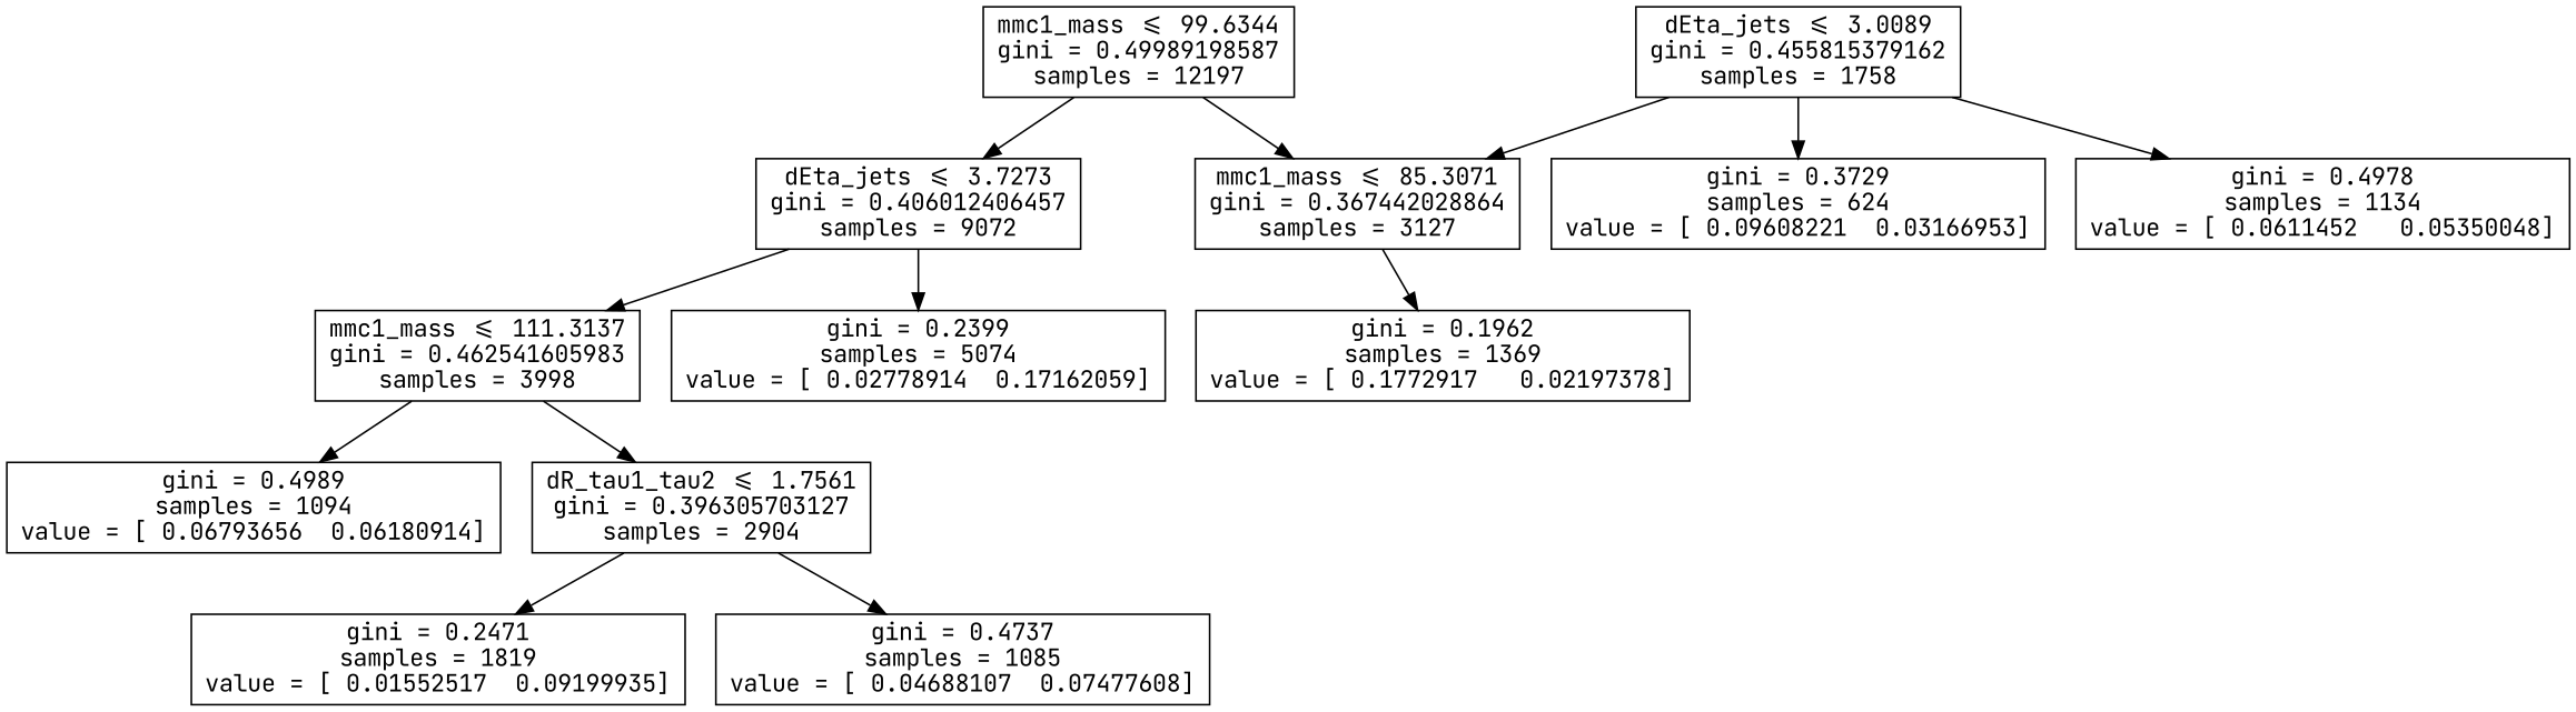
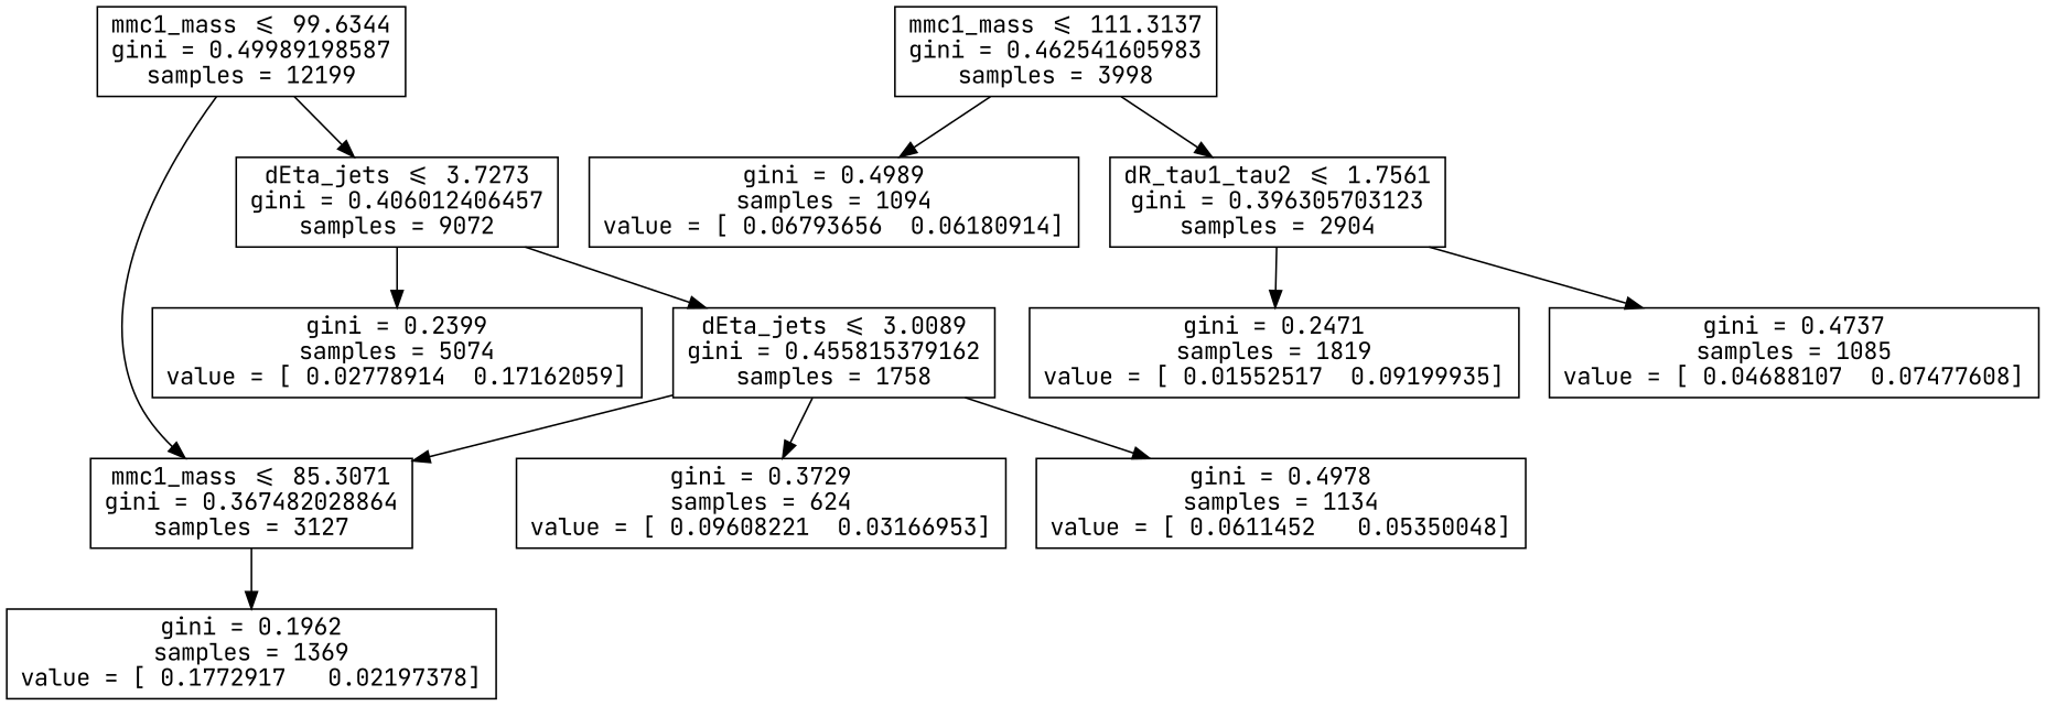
  digraph {
    fontname="JetBrains Mono"
    node [fontname="JetBrains Mono" shape=box]
    edge [fontname="JetBrains Mono"]
-   n1 [label="mmc1_mass <= 99.6344\ngini = 0.49989198587\nsamples = 12197"]
-   n2 [label="mmc1_mass <= 85.3071\ngini = 0.367442028864\nsamples = 3127"]
+   n1 [label="mmc1_mass <= 99.6344\ngini = 0.49989198587\nsamples = 12199"]
+   n2 [label="mmc1_mass <= 85.3071\ngini = 0.367482028864\nsamples = 3127"]
    n3 [label="dEta_jets <= 3.7273\ngini = 0.406012406457\nsamples = 9072"]
    n4 [label="gini = 0.1962\nsamples = 1369\nvalue = [ 0.1772917   0.02197378]"]
    n5 [label="mmc1_mass <= 111.3137\ngini = 0.462541605983\nsamples = 3998"]
    n6 [label="gini = 0.2399\nsamples = 5074\nvalue = [ 0.02778914  0.17162059]"]
    n7 [label="dEta_jets <= 3.0089\ngini = 0.455815379162\nsamples = 1758"]
    n8 [label="gini = 0.3729\nsamples = 624\nvalue = [ 0.09608221  0.03166953]"]
    n9 [label="gini = 0.4978\nsamples = 1134\nvalue = [ 0.0611452   0.05350048]"]
    n10 [label="gini = 0.4989\nsamples = 1094\nvalue = [ 0.06793656  0.06180914]"]
-   n11 [label="dR_tau1_tau2 <= 1.7561\ngini = 0.396305703127\nsamples = 2904"]
+   n11 [label="dR_tau1_tau2 <= 1.7561\ngini = 0.396305703123\nsamples = 2904"]
    n12 [label="gini = 0.2471\nsamples = 1819\nvalue = [ 0.01552517  0.09199935]"]
    n13 [label="gini = 0.4737\nsamples = 1085\nvalue = [ 0.04688107  0.07477608]"]
    n1 -> n2
    n1 -> n3
    n2 -> n4
-   n3 -> n5
+   n3 -> n7
    n3 -> n6
    n5 -> n10
    n5 -> n11
    n7 -> n2
    n7 -> n8
    n7 -> n9
    n11 -> n12
    n11 -> n13
  }
